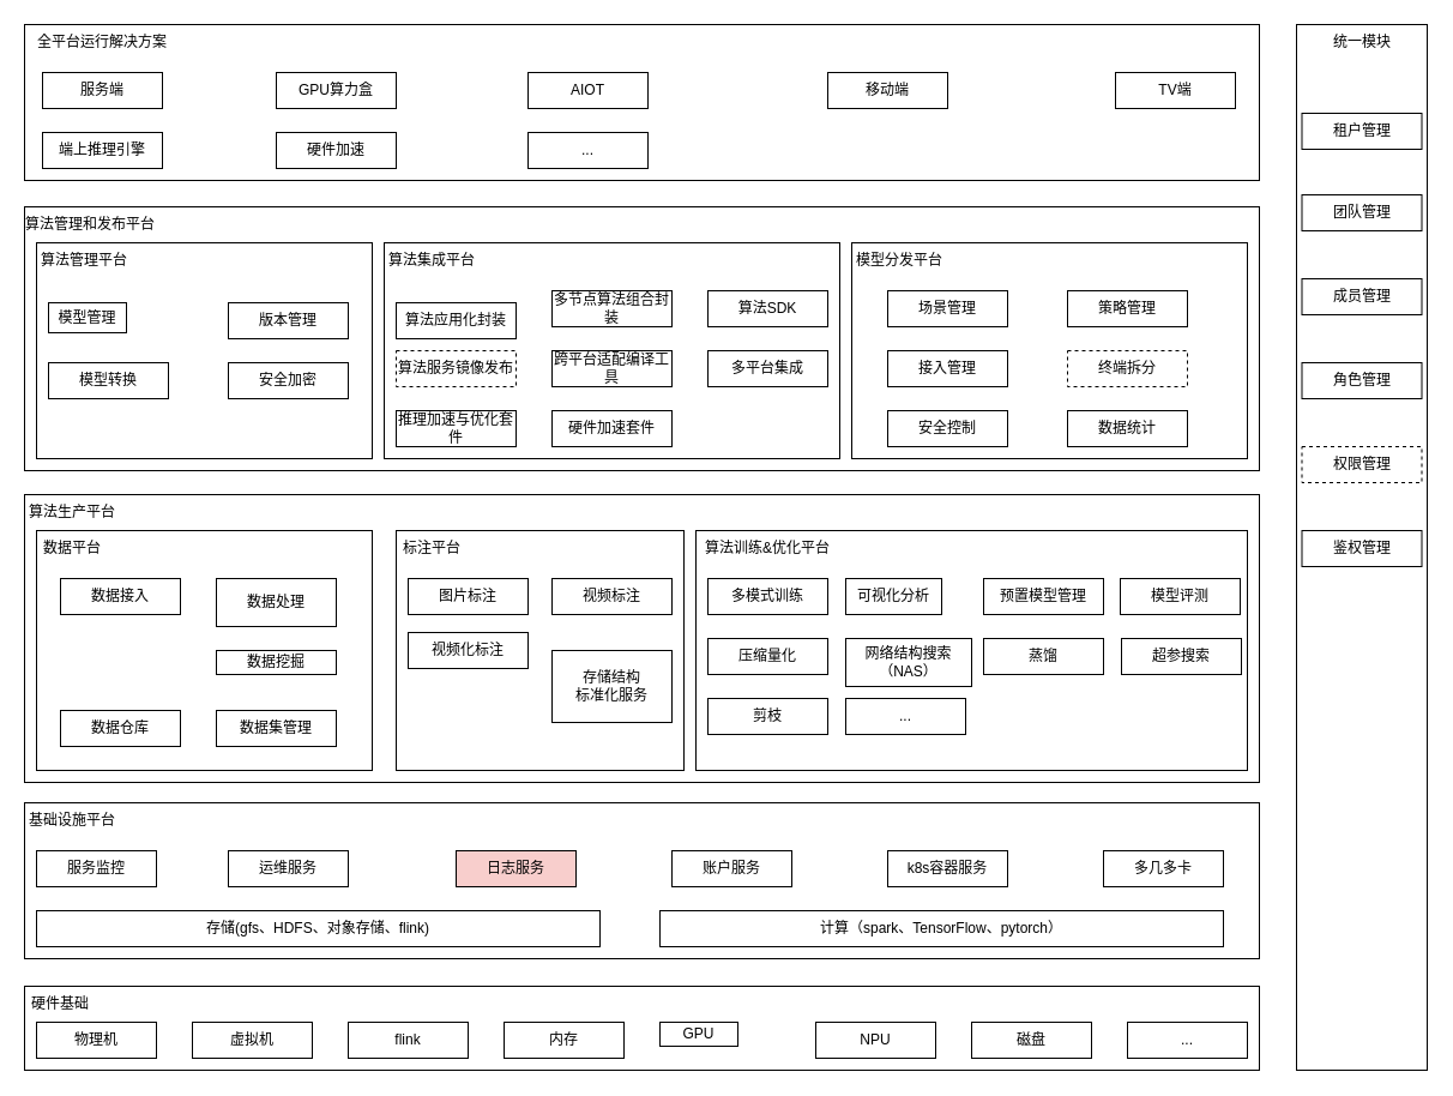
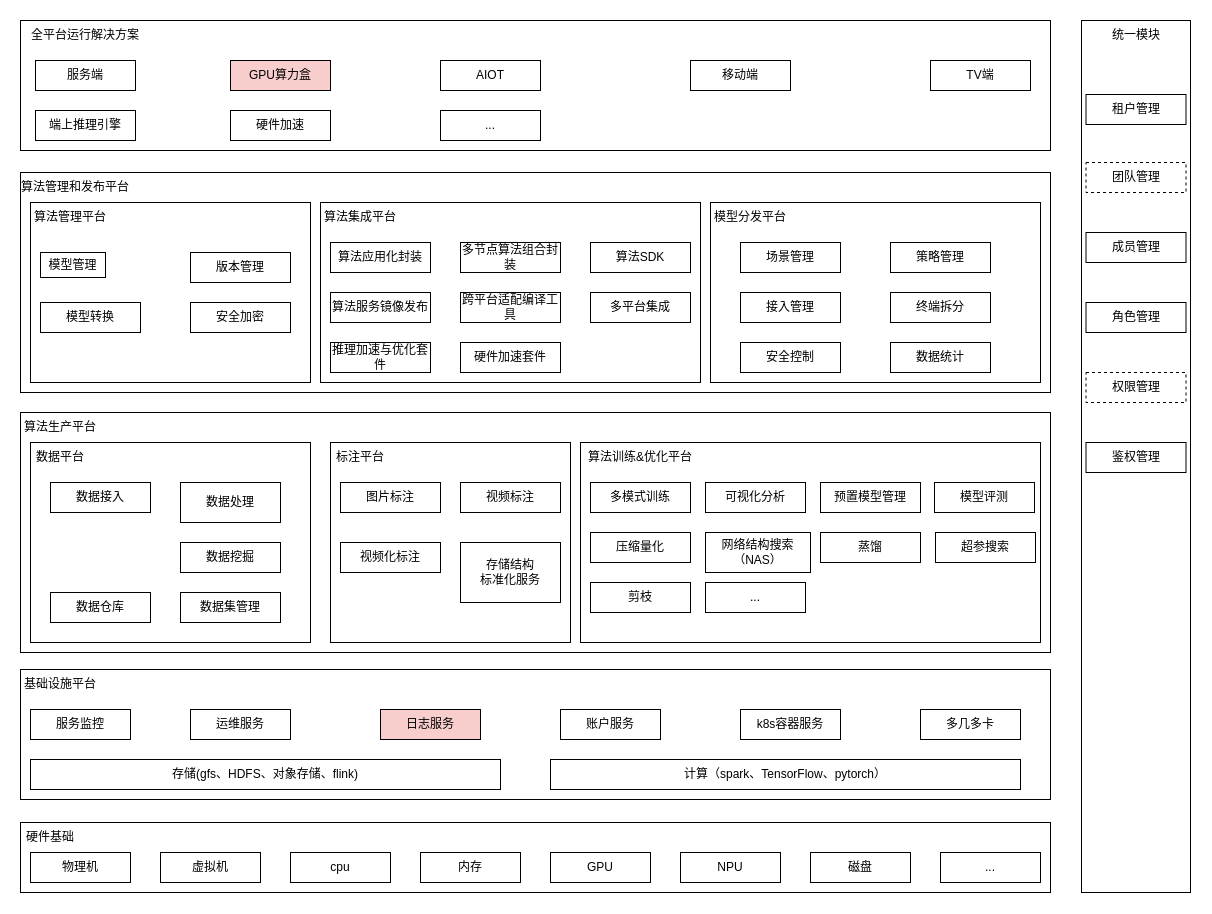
  <mxCell id="0" />
  <mxCell id="1" parent="0" />
  <mxCell id="2" value="" style="rounded=0;whiteSpace=wrap;html=1;" parent="1" vertex="1"><mxGeometry x="20" y="822" width="1030" height="70" as="geometry" /></mxCell>
  <mxCell id="3" value="硬件基础" style="text;html=1;strokeColor=none;fillColor=none;align=center;verticalAlign=middle;whiteSpace=wrap;rounded=0;" parent="1" vertex="1"><mxGeometry x="20" y="822" width="60" height="30" as="geometry" /></mxCell>
  <mxCell id="4" value="物理机" style="rounded=0;whiteSpace=wrap;html=1;" parent="1" vertex="1"><mxGeometry x="30" y="852" width="100" height="30" as="geometry" /></mxCell>
  <mxCell id="5" value="虚拟机" style="rounded=0;whiteSpace=wrap;html=1;" parent="1" vertex="1"><mxGeometry x="160" y="852" width="100" height="30" as="geometry" /></mxCell>
- <mxCell id="6" value="flink" style="rounded=0;whiteSpace=wrap;html=1;" parent="1" vertex="1"><mxGeometry x="290" y="852" width="100" height="30" as="geometry" /></mxCell>
+ <mxCell id="6" value="cpu" style="rounded=0;whiteSpace=wrap;html=1;" parent="1" vertex="1"><mxGeometry x="290" y="852" width="100" height="30" as="geometry" /></mxCell>
  <mxCell id="7" value="内存" style="rounded=0;whiteSpace=wrap;html=1;" parent="1" vertex="1"><mxGeometry x="420" y="852" width="100" height="30" as="geometry" /></mxCell>
- <mxCell id="8" value="GPU" style="rounded=0;whiteSpace=wrap;html=1;" parent="1" vertex="1"><mxGeometry x="550" y="852" width="65" height="20" as="geometry" /></mxCell>
+ <mxCell id="8" value="GPU" style="rounded=0;whiteSpace=wrap;html=1;" parent="1" vertex="1"><mxGeometry x="550" y="852" width="100" height="30" as="geometry" /></mxCell>
  <mxCell id="9" value="NPU" style="rounded=0;whiteSpace=wrap;html=1;" parent="1" vertex="1"><mxGeometry x="680" y="852" width="100" height="30" as="geometry" /></mxCell>
  <mxCell id="10" value="磁盘" style="rounded=0;whiteSpace=wrap;html=1;" parent="1" vertex="1"><mxGeometry x="810" y="852" width="100" height="30" as="geometry" /></mxCell>
  <mxCell id="11" value="磁盘" style="rounded=0;whiteSpace=wrap;html=1;" parent="1" vertex="1"><mxGeometry x="940" y="852" width="100" height="30" as="geometry" /></mxCell>
  <mxCell id="12" value="..." style="rounded=0;whiteSpace=wrap;html=1;" parent="1" vertex="1"><mxGeometry x="940" y="852" width="100" height="30" as="geometry" /></mxCell>
  <mxCell id="13" value="" style="rounded=0;whiteSpace=wrap;html=1;" parent="1" vertex="1"><mxGeometry x="20" y="669" width="1030" height="130" as="geometry" /></mxCell>
  <mxCell id="14" value="基础设施平台" style="text;html=1;strokeColor=none;fillColor=none;align=center;verticalAlign=middle;whiteSpace=wrap;rounded=0;" parent="1" vertex="1"><mxGeometry x="20" y="669" width="80" height="30" as="geometry" /></mxCell>
  <mxCell id="15" value="服务监控" style="rounded=0;whiteSpace=wrap;html=1;" parent="1" vertex="1"><mxGeometry x="30" y="709" width="100" height="30" as="geometry" /></mxCell>
  <mxCell id="16" value="存储(gfs、HDFS、对象存储、flink)" style="rounded=0;whiteSpace=wrap;html=1;" parent="1" vertex="1"><mxGeometry x="30" y="759" width="470" height="30" as="geometry" /></mxCell>
  <mxCell id="17" value="运维服务" style="rounded=0;whiteSpace=wrap;html=1;" parent="1" vertex="1"><mxGeometry x="190" y="709" width="100" height="30" as="geometry" /></mxCell>
  <mxCell id="18" value="日志服务" style="rounded=0;whiteSpace=wrap;html=1;fillColor=#f8cecc;" parent="1" vertex="1"><mxGeometry x="380" y="709" width="100" height="30" as="geometry" /></mxCell>
  <mxCell id="19" value="账户服务" style="rounded=0;whiteSpace=wrap;html=1;" parent="1" vertex="1"><mxGeometry x="560" y="709" width="100" height="30" as="geometry" /></mxCell>
  <mxCell id="20" value="k8s容器服务" style="rounded=0;whiteSpace=wrap;html=1;" parent="1" vertex="1"><mxGeometry x="740" y="709" width="100" height="30" as="geometry" /></mxCell>
  <mxCell id="21" value="多几多卡" style="rounded=0;whiteSpace=wrap;html=1;" parent="1" vertex="1"><mxGeometry x="920" y="709" width="100" height="30" as="geometry" /></mxCell>
  <mxCell id="22" value="计算（spark、TensorFlow、pytorch）" style="rounded=0;whiteSpace=wrap;html=1;" parent="1" vertex="1"><mxGeometry x="550" y="759" width="470" height="30" as="geometry" /></mxCell>
  <mxCell id="23" value="" style="rounded=0;whiteSpace=wrap;html=1;" parent="1" vertex="1"><mxGeometry x="20" y="412" width="1030" height="240" as="geometry" /></mxCell>
  <mxCell id="24" value="算法生产平台" style="text;html=1;strokeColor=none;fillColor=none;align=center;verticalAlign=middle;whiteSpace=wrap;rounded=0;" parent="1" vertex="1"><mxGeometry x="20" y="412" width="80" height="30" as="geometry" /></mxCell>
  <mxCell id="25" value="" style="rounded=0;whiteSpace=wrap;html=1;" parent="1" vertex="1"><mxGeometry x="30" y="442" width="280" height="200" as="geometry" /></mxCell>
  <mxCell id="26" value="数据平台" style="text;html=1;strokeColor=none;fillColor=none;align=center;verticalAlign=middle;whiteSpace=wrap;rounded=0;" parent="1" vertex="1"><mxGeometry x="30" y="442" width="60" height="30" as="geometry" /></mxCell>
  <mxCell id="27" style="edgeStyle=orthogonalEdgeStyle;rounded=0;orthogonalLoop=1;jettySize=auto;html=1;exitX=0.5;exitY=1;exitDx=0;exitDy=0;" parent="1" source="26" target="26" edge="1"><mxGeometry relative="1" as="geometry" /></mxCell>
  <mxCell id="28" value="数据接入" style="rounded=0;whiteSpace=wrap;html=1;" parent="1" vertex="1"><mxGeometry x="50" y="482" width="100" height="30" as="geometry" /></mxCell>
  <mxCell id="29" value="数据处理" style="rounded=0;whiteSpace=wrap;html=1;" parent="1" vertex="1"><mxGeometry x="180" y="482" width="100" height="40" as="geometry" /></mxCell>
- <mxCell id="30" value="数据挖掘" style="rounded=0;whiteSpace=wrap;html=1;" parent="1" vertex="1"><mxGeometry x="180" y="542" width="100" height="20" as="geometry" /></mxCell>
+ <mxCell id="30" value="数据挖掘" style="rounded=0;whiteSpace=wrap;html=1;" parent="1" vertex="1"><mxGeometry x="180" y="542" width="100" height="30" as="geometry" /></mxCell>
  <mxCell id="31" value="数据集管理" style="rounded=0;whiteSpace=wrap;html=1;" parent="1" vertex="1"><mxGeometry x="180" y="592" width="100" height="30" as="geometry" /></mxCell>
  <mxCell id="32" value="数据仓库" style="rounded=0;whiteSpace=wrap;html=1;" parent="1" vertex="1"><mxGeometry x="50" y="592" width="100" height="30" as="geometry" /></mxCell>
  <mxCell id="33" value="" style="rounded=0;whiteSpace=wrap;html=1;" parent="1" vertex="1"><mxGeometry x="330" y="442" width="240" height="200" as="geometry" /></mxCell>
  <mxCell id="34" value="" style="rounded=0;whiteSpace=wrap;html=1;" parent="1" vertex="1"><mxGeometry x="580" y="442" width="460" height="200" as="geometry" /></mxCell>
  <mxCell id="35" value="标注平台" style="text;html=1;strokeColor=none;fillColor=none;align=center;verticalAlign=middle;whiteSpace=wrap;rounded=0;" parent="1" vertex="1"><mxGeometry x="330" y="442" width="60" height="30" as="geometry" /></mxCell>
  <mxCell id="36" value="图片标注" style="rounded=0;whiteSpace=wrap;html=1;" parent="1" vertex="1"><mxGeometry x="340" y="482" width="100" height="30" as="geometry" /></mxCell>
  <mxCell id="37" value="视频标注" style="rounded=0;whiteSpace=wrap;html=1;" parent="1" vertex="1"><mxGeometry x="460" y="482" width="100" height="30" as="geometry" /></mxCell>
- <mxCell id="38" value="视频化标注" style="rounded=0;whiteSpace=wrap;html=1;" parent="1" vertex="1"><mxGeometry x="340" y="527" width="100" height="30" as="geometry" /></mxCell>
+ <mxCell id="38" value="视频化标注" style="rounded=0;whiteSpace=wrap;html=1;" parent="1" vertex="1"><mxGeometry x="340" y="542" width="100" height="30" as="geometry" /></mxCell>
  <mxCell id="39" value="存储结构&lt;br&gt;标准化服务" style="rounded=0;whiteSpace=wrap;html=1;" parent="1" vertex="1"><mxGeometry x="460" y="542" width="100" height="60" as="geometry" /></mxCell>
  <mxCell id="40" value="多模式训练" style="rounded=0;whiteSpace=wrap;html=1;" parent="1" vertex="1"><mxGeometry x="590" y="482" width="100" height="30" as="geometry" /></mxCell>
  <mxCell id="41" value="算法训练&amp;amp;优化平台" style="text;html=1;strokeColor=none;fillColor=none;align=center;verticalAlign=middle;whiteSpace=wrap;rounded=0;" parent="1" vertex="1"><mxGeometry x="580" y="442" width="120" height="30" as="geometry" /></mxCell>
- <mxCell id="42" value="可视化分析" style="rounded=0;whiteSpace=wrap;html=1;" parent="1" vertex="1"><mxGeometry x="705" y="482" width="80" height="30" as="geometry" /></mxCell>
+ <mxCell id="42" value="可视化分析" style="rounded=0;whiteSpace=wrap;html=1;" parent="1" vertex="1"><mxGeometry x="705" y="482" width="100" height="30" as="geometry" /></mxCell>
  <mxCell id="43" value="预置模型管理" style="rounded=0;whiteSpace=wrap;html=1;" parent="1" vertex="1"><mxGeometry x="820" y="482" width="100" height="30" as="geometry" /></mxCell>
  <mxCell id="44" value="模型评测" style="rounded=0;whiteSpace=wrap;html=1;" parent="1" vertex="1"><mxGeometry x="934" y="482" width="100" height="30" as="geometry" /></mxCell>
  <mxCell id="45" value="网络结构搜索（NAS）" style="rounded=0;whiteSpace=wrap;html=1;" parent="1" vertex="1"><mxGeometry x="705" y="532" width="105" height="40" as="geometry" /></mxCell>
  <mxCell id="46" value="压缩量化" style="rounded=0;whiteSpace=wrap;html=1;" parent="1" vertex="1"><mxGeometry x="590" y="532" width="100" height="30" as="geometry" /></mxCell>
  <mxCell id="47" value="..." style="rounded=0;whiteSpace=wrap;html=1;" parent="1" vertex="1"><mxGeometry x="705" y="582" width="100" height="30" as="geometry" /></mxCell>
  <mxCell id="48" value="剪枝" style="rounded=0;whiteSpace=wrap;html=1;" parent="1" vertex="1"><mxGeometry x="590" y="582" width="100" height="30" as="geometry" /></mxCell>
  <mxCell id="49" value="超参搜索" style="rounded=0;whiteSpace=wrap;html=1;" parent="1" vertex="1"><mxGeometry x="935" y="532" width="100" height="30" as="geometry" /></mxCell>
  <mxCell id="50" value="蒸馏" style="rounded=0;whiteSpace=wrap;html=1;" parent="1" vertex="1"><mxGeometry x="820" y="532" width="100" height="30" as="geometry" /></mxCell>
  <mxCell id="51" value="" style="rounded=0;whiteSpace=wrap;html=1;" vertex="1" parent="1"><mxGeometry x="20" y="172" width="1030" height="220" as="geometry" /></mxCell>
  <mxCell id="52" value="算法管理和发布平台" style="text;html=1;strokeColor=none;fillColor=none;align=center;verticalAlign=middle;whiteSpace=wrap;rounded=0;" vertex="1" parent="1"><mxGeometry x="20" y="172" width="110" height="30" as="geometry" /></mxCell>
  <mxCell id="53" value="" style="rounded=0;whiteSpace=wrap;html=1;" vertex="1" parent="1"><mxGeometry x="30" y="202" width="280" height="180" as="geometry" /></mxCell>
  <mxCell id="54" value="算法管理平台" style="text;html=1;strokeColor=none;fillColor=none;align=center;verticalAlign=middle;whiteSpace=wrap;rounded=0;" vertex="1" parent="1"><mxGeometry x="30" y="202" width="80" height="30" as="geometry" /></mxCell>
  <mxCell id="55" value="模型管理" style="rounded=0;whiteSpace=wrap;html=1;" vertex="1" parent="1"><mxGeometry x="40" y="252" width="65" height="25" as="geometry" /></mxCell>
  <mxCell id="56" value="模型转换" style="rounded=0;whiteSpace=wrap;html=1;" vertex="1" parent="1"><mxGeometry x="40" y="302" width="100" height="30" as="geometry" /></mxCell>
  <mxCell id="57" value="版本管理" style="rounded=0;whiteSpace=wrap;html=1;" vertex="1" parent="1"><mxGeometry x="190" y="252" width="100" height="30" as="geometry" /></mxCell>
  <mxCell id="58" value="安全加密" style="rounded=0;whiteSpace=wrap;html=1;" vertex="1" parent="1"><mxGeometry x="190" y="302" width="100" height="30" as="geometry" /></mxCell>
  <mxCell id="59" value="" style="rounded=0;whiteSpace=wrap;html=1;" vertex="1" parent="1"><mxGeometry x="320" y="202" width="380" height="180" as="geometry" /></mxCell>
  <mxCell id="60" value="" style="rounded=0;whiteSpace=wrap;html=1;" vertex="1" parent="1"><mxGeometry x="710" y="202" width="330" height="180" as="geometry" /></mxCell>
  <mxCell id="61" value="算法集成平台" style="text;html=1;strokeColor=none;fillColor=none;align=center;verticalAlign=middle;whiteSpace=wrap;rounded=0;" vertex="1" parent="1"><mxGeometry x="310" y="202" width="100" height="30" as="geometry" /></mxCell>
- <mxCell id="62" value="算法应用化封装" style="rounded=0;whiteSpace=wrap;html=1;" vertex="1" parent="1"><mxGeometry x="330" y="252" width="100" height="30" as="geometry" /></mxCell>
+ <mxCell id="62" value="算法应用化封装" style="rounded=0;whiteSpace=wrap;html=1;" vertex="1" parent="1"><mxGeometry x="330" y="242" width="100" height="30" as="geometry" /></mxCell>
  <mxCell id="63" value="多节点算法组合封装" style="rounded=0;whiteSpace=wrap;html=1;" vertex="1" parent="1"><mxGeometry x="460" y="242" width="100" height="30" as="geometry" /></mxCell>
  <mxCell id="64" value="算法SDK" style="rounded=0;whiteSpace=wrap;html=1;" vertex="1" parent="1"><mxGeometry x="590" y="242" width="100" height="30" as="geometry" /></mxCell>
- <mxCell id="65" value="算法服务镜像发布" style="rounded=0;whiteSpace=wrap;html=1;dashed=1;" vertex="1" parent="1"><mxGeometry x="330" y="292" width="100" height="30" as="geometry" /></mxCell>
+ <mxCell id="65" value="算法服务镜像发布" style="rounded=0;whiteSpace=wrap;html=1;" vertex="1" parent="1"><mxGeometry x="330" y="292" width="100" height="30" as="geometry" /></mxCell>
  <mxCell id="66" value="推理加速与优化套件" style="rounded=0;whiteSpace=wrap;html=1;" vertex="1" parent="1"><mxGeometry x="330" y="342" width="100" height="30" as="geometry" /></mxCell>
  <mxCell id="67" value="跨平台适配编译工具" style="rounded=0;whiteSpace=wrap;html=1;" vertex="1" parent="1"><mxGeometry x="460" y="292" width="100" height="30" as="geometry" /></mxCell>
  <mxCell id="68" value="硬件加速套件" style="rounded=0;whiteSpace=wrap;html=1;" vertex="1" parent="1"><mxGeometry x="460" y="342" width="100" height="30" as="geometry" /></mxCell>
  <mxCell id="69" value="多平台集成" style="rounded=0;whiteSpace=wrap;html=1;" vertex="1" parent="1"><mxGeometry x="590" y="292" width="100" height="30" as="geometry" /></mxCell>
  <mxCell id="70" value="模型分发平台" style="text;html=1;strokeColor=none;fillColor=none;align=center;verticalAlign=middle;whiteSpace=wrap;rounded=0;" vertex="1" parent="1"><mxGeometry x="710" y="202" width="80" height="30" as="geometry" /></mxCell>
  <mxCell id="71" value="场景管理" style="rounded=0;whiteSpace=wrap;html=1;" vertex="1" parent="1"><mxGeometry x="740" y="242" width="100" height="30" as="geometry" /></mxCell>
  <mxCell id="72" value="策略管理" style="rounded=0;whiteSpace=wrap;html=1;" vertex="1" parent="1"><mxGeometry x="890" y="242" width="100" height="30" as="geometry" /></mxCell>
  <mxCell id="73" value="接入管理" style="rounded=0;whiteSpace=wrap;html=1;" vertex="1" parent="1"><mxGeometry x="740" y="292" width="100" height="30" as="geometry" /></mxCell>
  <mxCell id="74" value="安全控制" style="rounded=0;whiteSpace=wrap;html=1;" vertex="1" parent="1"><mxGeometry x="740" y="342" width="100" height="30" as="geometry" /></mxCell>
  <mxCell id="75" value="数据统计" style="rounded=0;whiteSpace=wrap;html=1;" vertex="1" parent="1"><mxGeometry x="890" y="342" width="100" height="30" as="geometry" /></mxCell>
- <mxCell id="76" value="终端拆分" style="rounded=0;whiteSpace=wrap;html=1;dashed=1;" vertex="1" parent="1"><mxGeometry x="890" y="292" width="100" height="30" as="geometry" /></mxCell>
+ <mxCell id="76" value="终端拆分" style="rounded=0;whiteSpace=wrap;html=1;" vertex="1" parent="1"><mxGeometry x="890" y="292" width="100" height="30" as="geometry" /></mxCell>
  <mxCell id="77" value="" style="rounded=0;whiteSpace=wrap;html=1;" vertex="1" parent="1"><mxGeometry x="20" y="20" width="1030" height="130" as="geometry" /></mxCell>
  <mxCell id="78" value="全平台运行解决方案" style="text;html=1;strokeColor=none;fillColor=none;align=center;verticalAlign=middle;whiteSpace=wrap;rounded=0;" vertex="1" parent="1"><mxGeometry x="20" y="20" width="130" height="30" as="geometry" /></mxCell>
  <mxCell id="79" value="服务端" style="rounded=0;whiteSpace=wrap;html=1;" vertex="1" parent="1"><mxGeometry x="35" y="60" width="100" height="30" as="geometry" /></mxCell>
  <mxCell id="80" value="端上推理引擎" style="rounded=0;whiteSpace=wrap;html=1;" vertex="1" parent="1"><mxGeometry x="35" y="110" width="100" height="30" as="geometry" /></mxCell>
- <mxCell id="81" value="GPU算力盒" style="rounded=0;whiteSpace=wrap;html=1;" vertex="1" parent="1"><mxGeometry x="230" y="60" width="100" height="30" as="geometry" /></mxCell>
+ <mxCell id="81" value="GPU算力盒" style="rounded=0;whiteSpace=wrap;html=1;fillColor=#f8cecc;" vertex="1" parent="1"><mxGeometry x="230" y="60" width="100" height="30" as="geometry" /></mxCell>
  <mxCell id="82" value="AIOT" style="rounded=0;whiteSpace=wrap;html=1;" vertex="1" parent="1"><mxGeometry x="440" y="60" width="100" height="30" as="geometry" /></mxCell>
  <mxCell id="83" value="移动端" style="rounded=0;whiteSpace=wrap;html=1;" vertex="1" parent="1"><mxGeometry x="690" y="60" width="100" height="30" as="geometry" /></mxCell>
  <mxCell id="84" value="TV端" style="rounded=0;whiteSpace=wrap;html=1;" vertex="1" parent="1"><mxGeometry x="930" y="60" width="100" height="30" as="geometry" /></mxCell>
  <mxCell id="85" value="硬件加速" style="rounded=0;whiteSpace=wrap;html=1;" vertex="1" parent="1"><mxGeometry x="230" y="110" width="100" height="30" as="geometry" /></mxCell>
  <mxCell id="86" value="..." style="rounded=0;whiteSpace=wrap;html=1;" vertex="1" parent="1"><mxGeometry x="440" y="110" width="100" height="30" as="geometry" /></mxCell>
  <mxCell id="87" value="" style="rounded=0;whiteSpace=wrap;html=1;" vertex="1" parent="1"><mxGeometry x="1081" y="20" width="109" height="872" as="geometry" /></mxCell>
  <mxCell id="88" value="统一模块" style="text;html=1;strokeColor=none;fillColor=none;align=center;verticalAlign=middle;whiteSpace=wrap;rounded=0;" vertex="1" parent="1"><mxGeometry x="1105.5" y="20" width="60" height="30" as="geometry" /></mxCell>
  <mxCell id="89" value="租户管理" style="rounded=0;whiteSpace=wrap;html=1;" vertex="1" parent="1"><mxGeometry x="1085.5" y="94" width="100" height="30" as="geometry" /></mxCell>
- <mxCell id="90" value="团队管理" style="rounded=0;whiteSpace=wrap;html=1;" vertex="1" parent="1"><mxGeometry x="1085.5" y="162" width="100" height="30" as="geometry" /></mxCell>
+ <mxCell id="90" value="团队管理" style="rounded=0;whiteSpace=wrap;html=1;dashed=1;" vertex="1" parent="1"><mxGeometry x="1085.5" y="162" width="100" height="30" as="geometry" /></mxCell>
  <mxCell id="91" value="成员管理" style="rounded=0;whiteSpace=wrap;html=1;" vertex="1" parent="1"><mxGeometry x="1085.5" y="232" width="100" height="30" as="geometry" /></mxCell>
  <mxCell id="92" value="角色管理" style="rounded=0;whiteSpace=wrap;html=1;" vertex="1" parent="1"><mxGeometry x="1085.5" y="302" width="100" height="30" as="geometry" /></mxCell>
  <mxCell id="93" value="权限管理" style="rounded=0;whiteSpace=wrap;html=1;dashed=1;" vertex="1" parent="1"><mxGeometry x="1085.5" y="372" width="100" height="30" as="geometry" /></mxCell>
  <mxCell id="94" value="鉴权管理" style="rounded=0;whiteSpace=wrap;html=1;" vertex="1" parent="1"><mxGeometry x="1085.5" y="442" width="100" height="30" as="geometry" /></mxCell>
